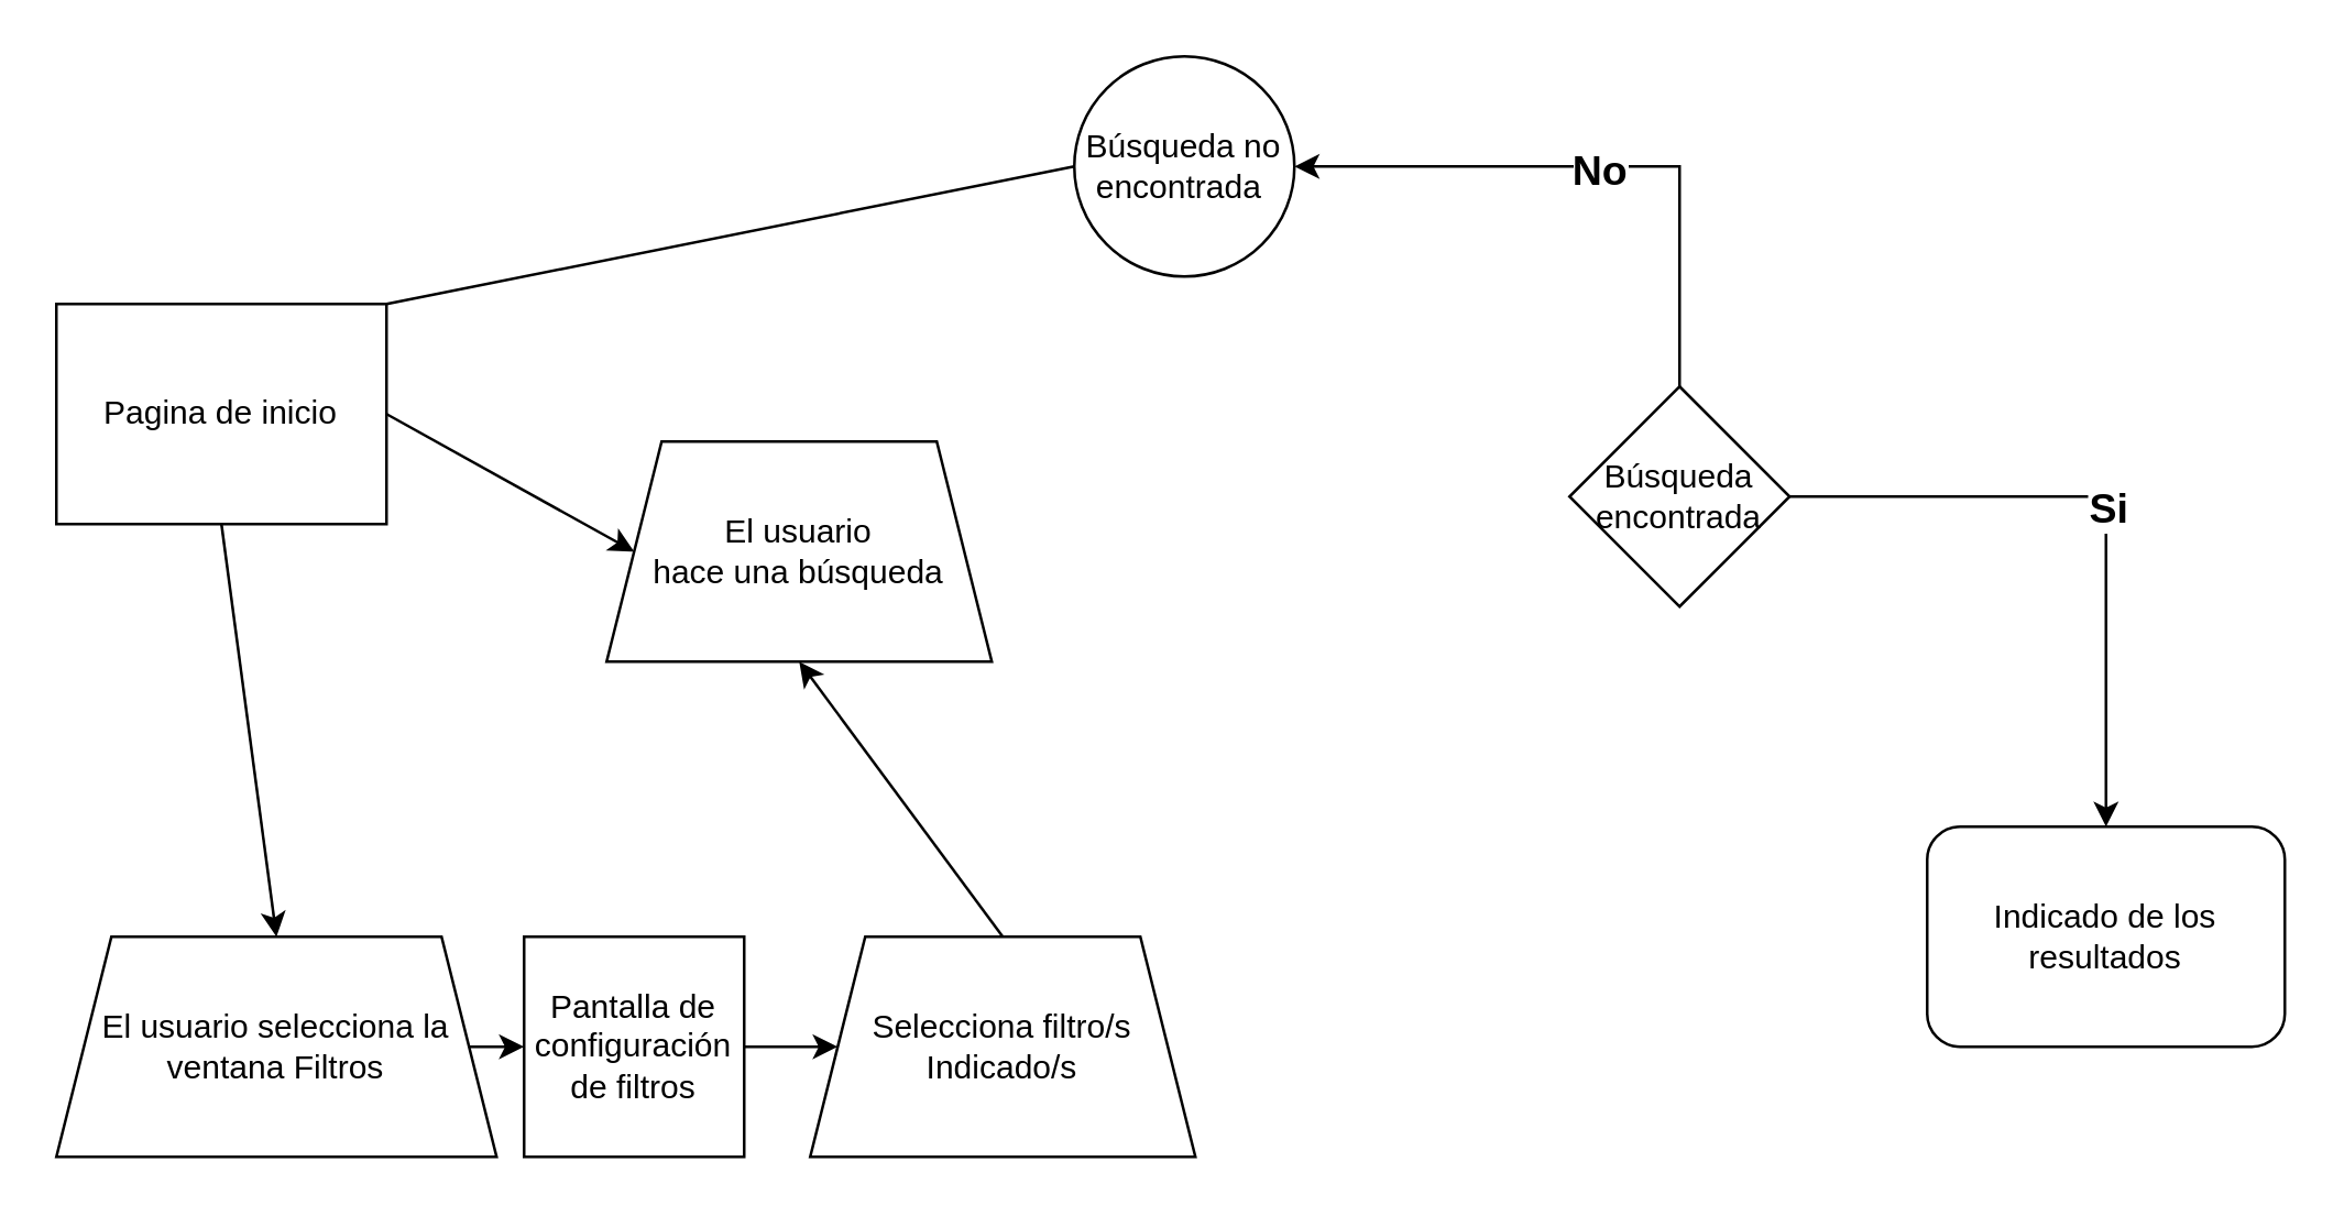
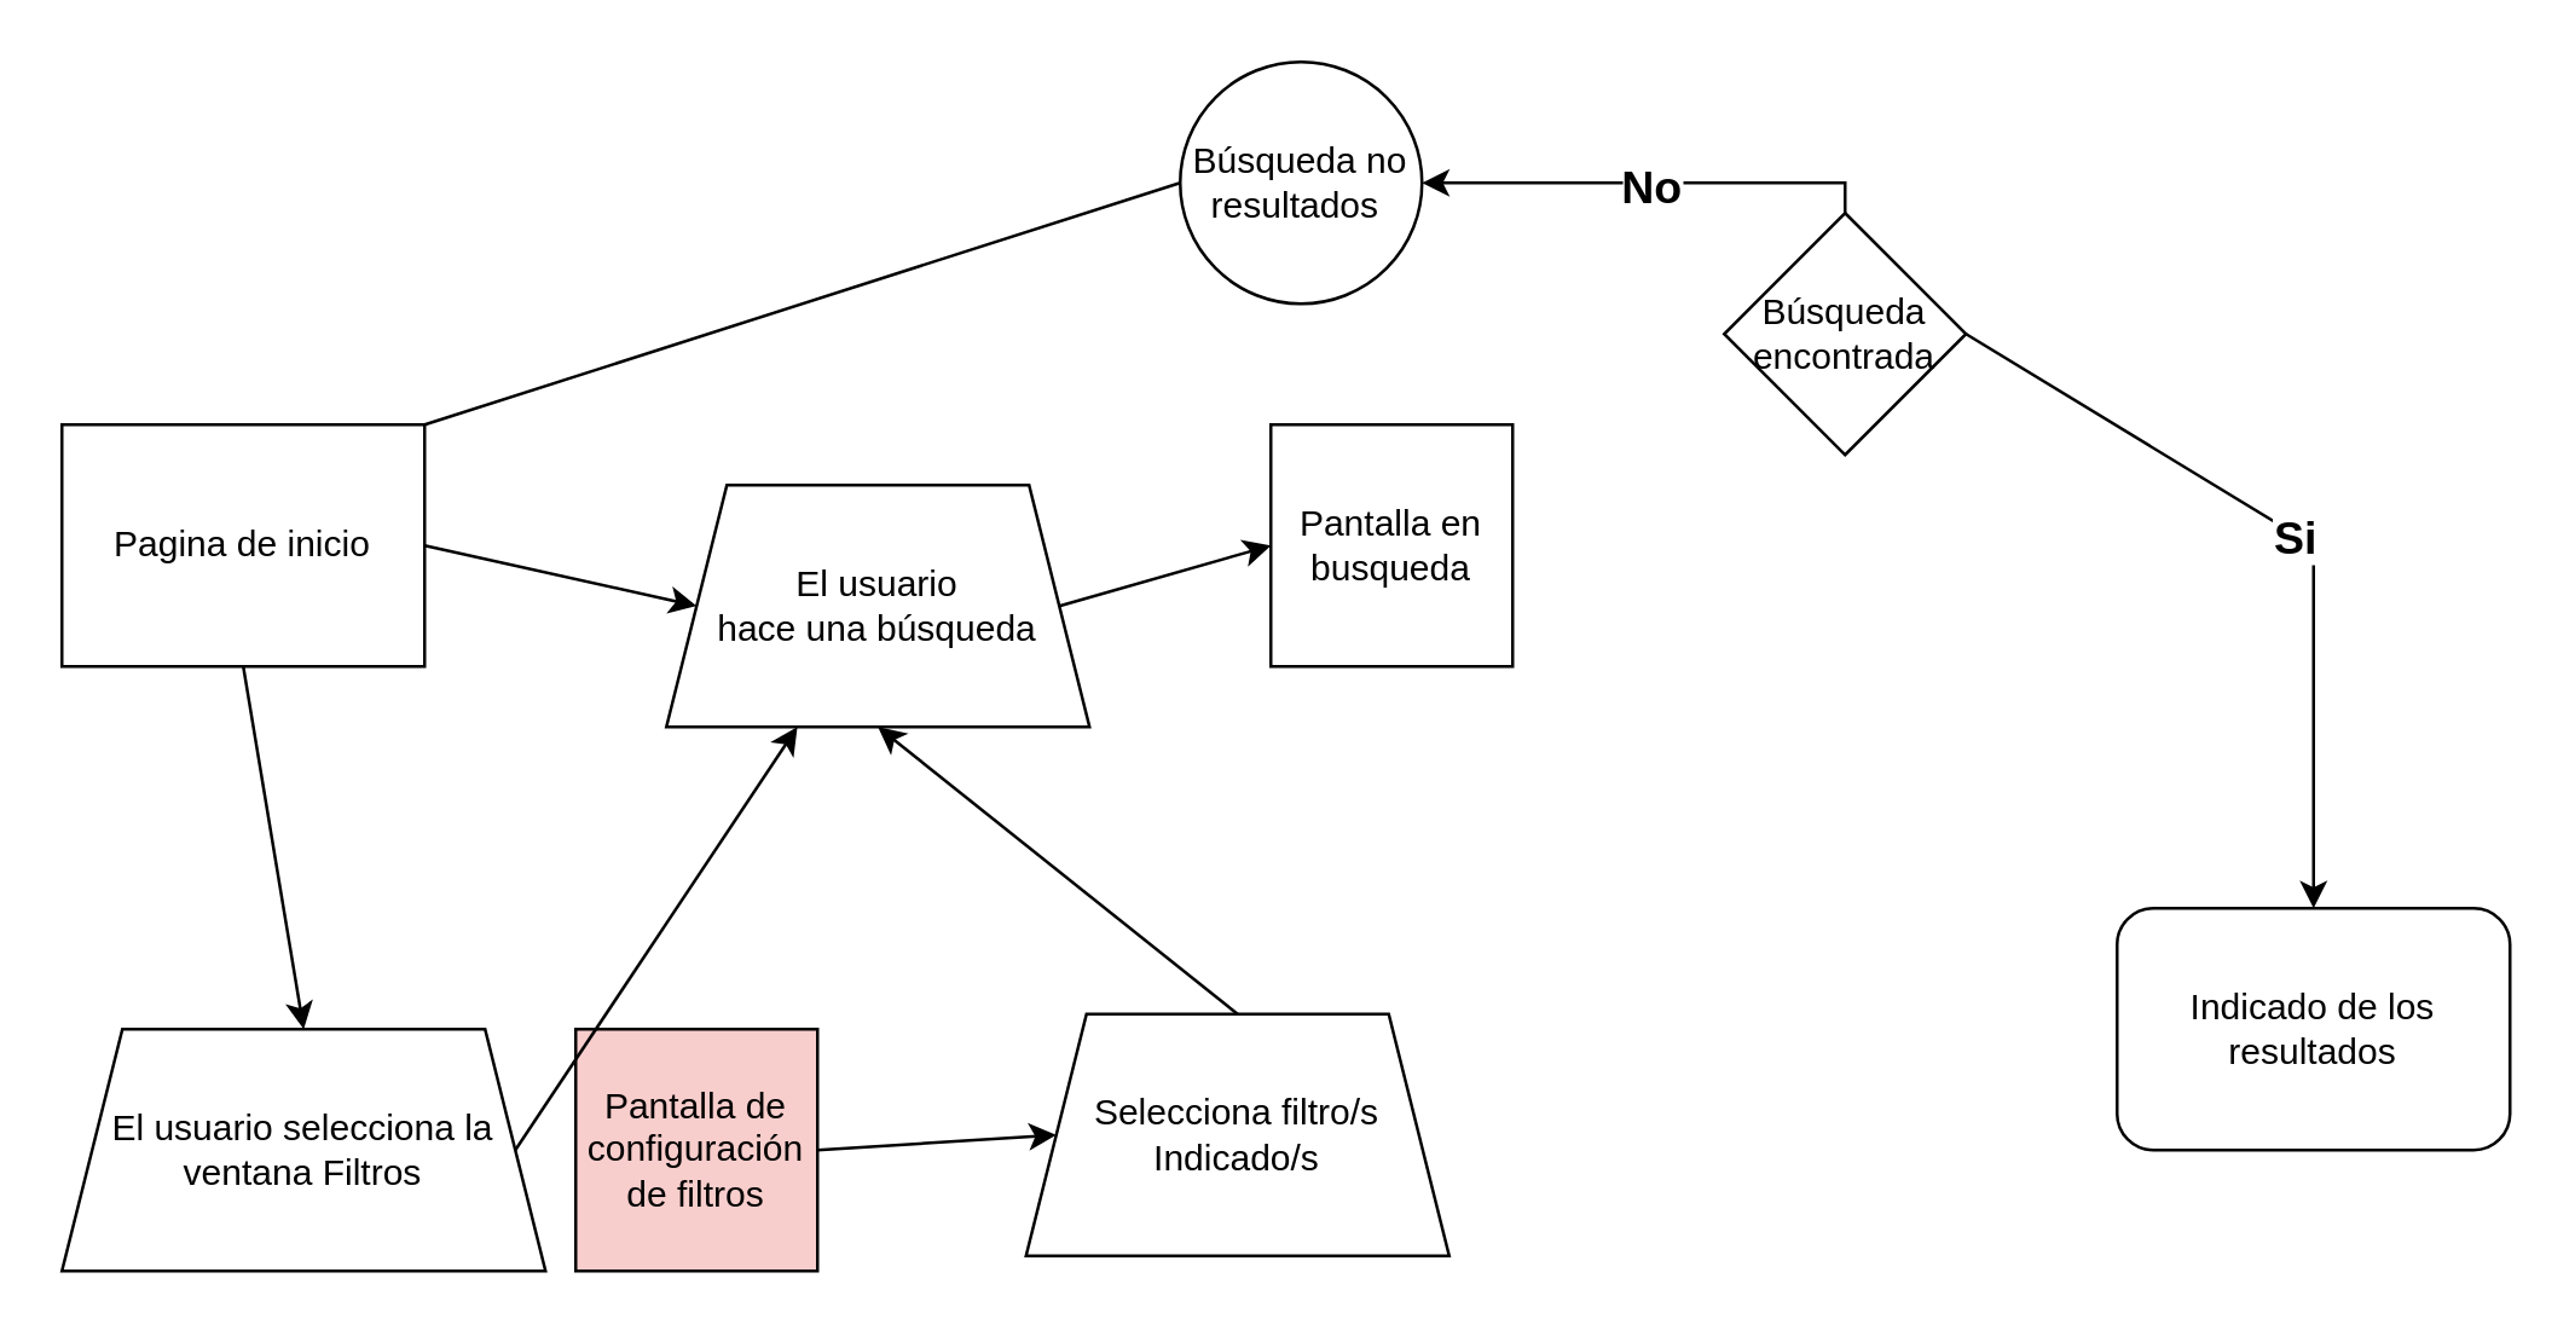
  <mxCell id="0" />
  <mxCell id="1" parent="0" />
- <mxCell id="2" value="Pagina de inicio" style="rounded=0;whiteSpace=wrap;html=1;" vertex="1" parent="1"><mxGeometry x="20" y="110" width="120" height="80" as="geometry" /></mxCell>
+ <mxCell id="2" value="Pagina de inicio" style="rounded=0;whiteSpace=wrap;html=1;" vertex="1" parent="1"><mxGeometry y="140" width="120" height="80" as="geometry" x="20" /></mxCell>
  <mxCell id="3" value="El usuario&lt;br&gt;hace una búsqueda" style="shape=trapezoid;perimeter=trapezoidPerimeter;whiteSpace=wrap;html=1;fixedSize=1;" vertex="1" parent="1"><mxGeometry x="220" y="160" width="140" height="80" as="geometry" /></mxCell>
  <mxCell id="4" value="El usuario selecciona la ventana Filtros" style="shape=trapezoid;perimeter=trapezoidPerimeter;whiteSpace=wrap;html=1;fixedSize=1;" vertex="1" parent="1"><mxGeometry y="340" width="160" height="80" as="geometry" x="20" /></mxCell>
  <mxCell id="5" value="" style="endArrow=classic;html=1;rounded=0;exitX=1;exitY=0.5;exitDx=0;exitDy=0;entryX=0;entryY=0.5;entryDx=0;entryDy=0;" edge="1" parent="1" source="2" target="3"><mxGeometry width="50" height="50" relative="1" as="geometry"><mxPoint x="410" y="240" as="sourcePoint" /><mxPoint x="460" y="190" as="targetPoint" /></mxGeometry></mxCell>
  <mxCell id="6" value="" style="endArrow=classic;html=1;rounded=0;exitX=0.5;exitY=1;exitDx=0;exitDy=0;entryX=0.5;entryY=0;entryDx=0;entryDy=0;" edge="1" parent="1" source="2" target="4"><mxGeometry width="50" height="50" relative="1" as="geometry"><mxPoint x="410" y="240" as="sourcePoint" /><mxPoint x="460" y="190" as="targetPoint" /></mxGeometry></mxCell>
- <mxCell id="7" value="Pantalla de configuración de filtros" style="whiteSpace=wrap;html=1;aspect=fixed;" vertex="1" parent="1"><mxGeometry x="190" y="340" width="80" height="80" as="geometry" /></mxCell>
- <mxCell id="8" value="Selecciona filtro/s&lt;br&gt;Indicado/s" style="shape=trapezoid;perimeter=trapezoidPerimeter;whiteSpace=wrap;html=1;fixedSize=1;" vertex="1" parent="1"><mxGeometry x="294" y="340" width="140" height="80" as="geometry" /></mxCell>
- <mxCell id="9" value="" style="endArrow=classic;html=1;rounded=0;exitX=1;exitY=0.5;exitDx=0;exitDy=0;entryX=0;entryY=0.5;entryDx=0;entryDy=0;" edge="1" parent="1" source="4" target="7"><mxGeometry width="50" height="50" relative="1" as="geometry"><mxPoint x="410" y="240" as="sourcePoint" /><mxPoint x="460" y="190" as="targetPoint" /></mxGeometry></mxCell>
+ <mxCell id="7" value="Pantalla de configuración de filtros" style="whiteSpace=wrap;html=1;aspect=fixed;fillColor=#f8cecc;" vertex="1" parent="1"><mxGeometry x="190" y="340" width="80" height="80" as="geometry" /></mxCell>
+ <mxCell id="8" value="Selecciona filtro/s&lt;br&gt;Indicado/s" style="shape=trapezoid;perimeter=trapezoidPerimeter;whiteSpace=wrap;html=1;fixedSize=1;" vertex="1" parent="1"><mxGeometry x="339" y="335" width="140" height="80" as="geometry" /></mxCell>
+ <mxCell id="9" value="" style="endArrow=classic;html=1;rounded=0;exitX=1;exitY=0.5;exitDx=0;exitDy=0;" edge="1" parent="1" source="4" target="3"><mxGeometry width="50" height="50" relative="1" as="geometry"><mxPoint x="410" y="240" as="sourcePoint" /><mxPoint x="460" y="190" as="targetPoint" /></mxGeometry></mxCell>
  <mxCell id="10" value="" style="endArrow=classic;html=1;rounded=0;exitX=1;exitY=0.5;exitDx=0;exitDy=0;entryX=0;entryY=0.5;entryDx=0;entryDy=0;" edge="1" parent="1" source="7" target="8"><mxGeometry width="50" height="50" relative="1" as="geometry"><mxPoint x="180" y="390" as="sourcePoint" /><mxPoint x="230" y="390" as="targetPoint" /></mxGeometry></mxCell>
  <mxCell id="11" value="" style="endArrow=classic;html=1;rounded=0;exitX=0.5;exitY=0;exitDx=0;exitDy=0;entryX=0.5;entryY=1;entryDx=0;entryDy=0;" edge="1" parent="1" source="8" target="3"><mxGeometry width="50" height="50" relative="1" as="geometry"><mxPoint x="190" y="400" as="sourcePoint" /><mxPoint x="240" y="400" as="targetPoint" /></mxGeometry></mxCell>
- <mxCell id="14" value="Búsqueda encontrada" style="rhombus;whiteSpace=wrap;html=1;" vertex="1" parent="1"><mxGeometry x="570" y="140" width="80" height="80" as="geometry" /></mxCell>
- <mxCell id="15" value="Búsqueda no&lt;br&gt;encontrada&amp;nbsp;" style="ellipse;whiteSpace=wrap;html=1;aspect=fixed;" vertex="1" parent="1"><mxGeometry x="390" y="20" width="80" height="80" as="geometry" /></mxCell>
+ <mxCell id="12" value="Pantalla en busqueda" style="whiteSpace=wrap;html=1;aspect=fixed;" vertex="1" parent="1"><mxGeometry x="420" y="140" width="80" height="80" as="geometry" /></mxCell>
+ <mxCell id="13" value="" style="endArrow=classic;html=1;rounded=0;exitX=1;exitY=0.5;exitDx=0;exitDy=0;entryX=0;entryY=0.5;entryDx=0;entryDy=0;" edge="1" parent="1" source="3" target="12"><mxGeometry width="50" height="50" relative="1" as="geometry"><mxPoint x="410" y="240" as="sourcePoint" /><mxPoint x="460" y="190" as="targetPoint" /></mxGeometry></mxCell>
+ <mxCell id="14" value="Búsqueda encontrada" style="rhombus;whiteSpace=wrap;html=1;" vertex="1" parent="1"><mxGeometry x="570" y="70" width="80" height="80" as="geometry" /></mxCell>
+ <mxCell id="15" value="Búsqueda no&lt;br&gt;resultados&amp;nbsp;" style="ellipse;whiteSpace=wrap;html=1;aspect=fixed;" vertex="1" parent="1"><mxGeometry x="390" y="20" width="80" height="80" as="geometry" /></mxCell>
  <mxCell id="16" value="Indicado de los resultados" style="rounded=1;whiteSpace=wrap;html=1;" vertex="1" parent="1"><mxGeometry x="700" y="300" width="130" height="80" as="geometry" /></mxCell>
  <mxCell id="17" value="" style="endArrow=classic;html=1;rounded=0;exitX=1;exitY=0.5;exitDx=0;exitDy=0;entryX=0.5;entryY=0;entryDx=0;entryDy=0;" edge="1" parent="1" source="14" target="16"><mxGeometry relative="1" as="geometry"><mxPoint x="380" y="210" as="sourcePoint" /><mxPoint x="480" y="210" as="targetPoint" /><Array as="points"><mxPoint x="765" y="180" /></Array></mxGeometry></mxCell>
  <mxCell id="18" value="&lt;font style=&quot;font-size: 15px;&quot;&gt;&lt;b&gt;Si&lt;/b&gt;&lt;/font&gt;" style="edgeLabel;resizable=0;html=1;;align=center;verticalAlign=middle;" connectable="0" vertex="1" parent="17"><mxGeometry relative="1" as="geometry" /></mxCell>
  <mxCell id="19" value="" style="endArrow=classic;html=1;rounded=0;exitX=0.5;exitY=0;exitDx=0;exitDy=0;entryX=1;entryY=0.5;entryDx=0;entryDy=0;" edge="1" parent="1" source="14" target="15"><mxGeometry relative="1" as="geometry"><mxPoint x="380" y="210" as="sourcePoint" /><mxPoint x="480" y="210" as="targetPoint" /><Array as="points"><mxPoint x="610" y="60" /></Array></mxGeometry></mxCell>
  <mxCell id="20" value="&lt;b&gt;&lt;font style=&quot;font-size: 15px;&quot;&gt;No&lt;/font&gt;&lt;/b&gt;" style="edgeLabel;resizable=0;html=1;;align=center;verticalAlign=middle;" connectable="0" vertex="1" parent="19"><mxGeometry relative="1" as="geometry" /></mxCell>
  <mxCell id="21" value="" style="endArrow=none;html=1;rounded=0;exitX=0;exitY=0.5;exitDx=0;exitDy=0;entryX=1;entryY=0;entryDx=0;entryDy=0;" edge="1" parent="1" source="15" target="2"><mxGeometry width="50" height="50" relative="1" as="geometry"><mxPoint x="410" y="340" as="sourcePoint" /><mxPoint x="460" y="290" as="targetPoint" /></mxGeometry></mxCell>
